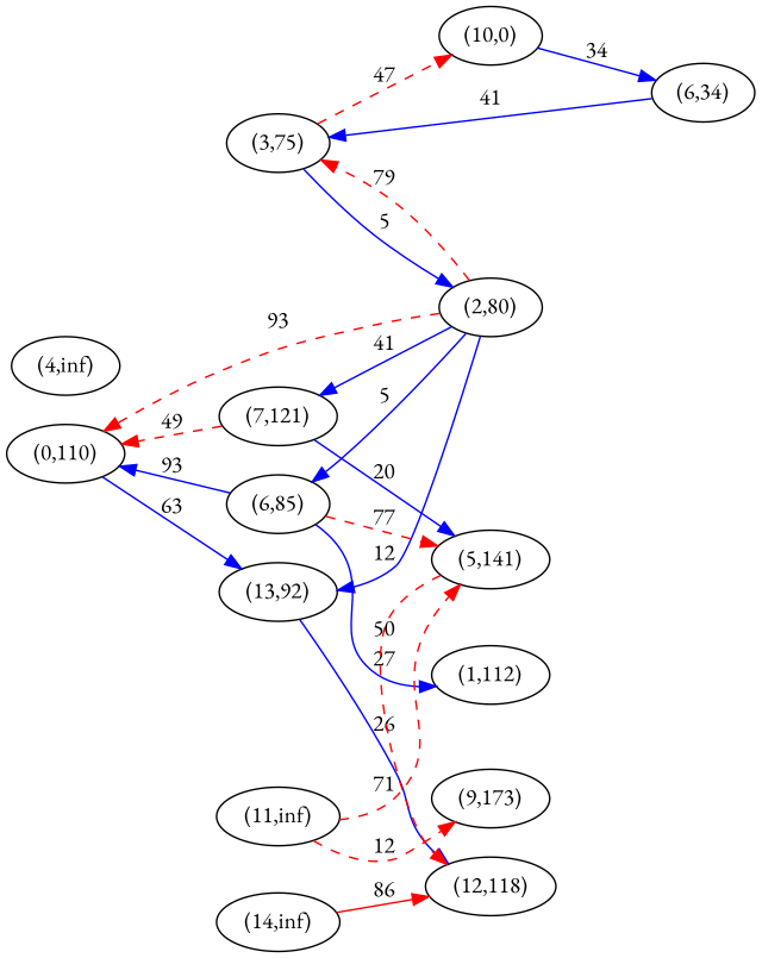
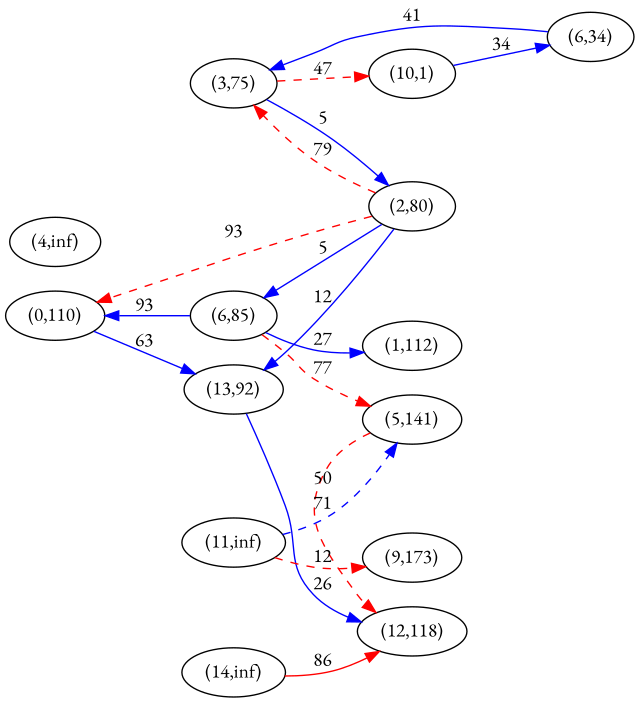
  digraph {
    fontname="EB Garamond"
    rankdir=LR
    ranksep=equally
    node [fontname="EB Garamond"]
    edge [color=blue fontname="EB Garamond"]
    "(0,110)"
    "(9,173)"
    "(1,112)"
    "(2,80)"
    "(3,75)"
    "(13,92)"
    "(6,85)"
-   "(7,121)"
-   "(10,0)"
+   "(10,0)" [label="(10,1)"]
    "(12,118)"
    "(5,141)"
    n12 [label="(6,34)"]
    "(4,inf)"
    "(11,inf)"
    "(14,inf)"
    subgraph sub_1 {
      rank=same
      "(0,110)"
    }
    subgraph sub_2 {
      rank=same
      "(9,173)"
    }
    subgraph sub_3 {
      rank=same
      "(1,112)"
    }
    subgraph sub_4 {
      rank=same
      "(2,80)"
    }
    subgraph sub_5 {
      rank=same
      "(3,75)"
      "(13,92)"
      "(6,85)"
-     "(7,121)"
    }
    subgraph sub_6 {
      rank=same
      "(10,0)"
      "(12,118)"
      "(5,141)"
    }
    subgraph sub_7 {
      rank=same
      n12
    }
    subgraph sub_8 {
      rank=same
    }
    subgraph sub_9 {
      rank=same
      "(4,inf)"
    }
    subgraph sub_10 {
      rank=same
      "(11,inf)"
    }
    subgraph sub_11 {
      rank=same
    }
    subgraph sub_12 {
      rank=same
      "(14,inf)"
    }
    subgraph sub_13 {
      rank=same
    }
    "(0,110)" -> "(13,92)" [label=63]
    "(2,80)" -> "(0,110)" [color=red label=93 style=dashed]
    "(2,80)" -> "(3,75)" [color=red label=79 style=dashed]
    "(2,80)" -> "(13,92)" [label=12]
    "(2,80)" -> "(6,85)" [label=5]
-   "(2,80)" -> "(7,121)" [label=41]
    "(3,75)" -> "(2,80)" [label=5]
    "(3,75)" -> "(10,0)" [color=red label=47 style=dashed]
    "(13,92)" -> "(12,118)" [label=26]
    "(6,85)" -> "(0,110)" [label=93]
    "(6,85)" -> "(1,112)" [label=27]
    "(6,85)" -> "(5,141)" [color=red label=77 style=dashed]
-   "(7,121)" -> "(0,110)" [color=red label=49 style=dashed]
-   "(7,121)" -> "(5,141)" [label=20]
    "(10,0)" -> n12 [label=34]
    "(5,141)" -> "(12,118)" [color=red label=50 style=dashed]
    n12 -> "(3,75)" [label=41]
    "(11,inf)" -> "(9,173)" [color=red label=12 style=dashed]
-   "(11,inf)" -> "(5,141)" [color=red label=71 style=dashed]
+   "(11,inf)" -> "(5,141)" [label=71 style=dashed]
    "(14,inf)" -> "(12,118)" [color=red label=86 style=solid]
  }
